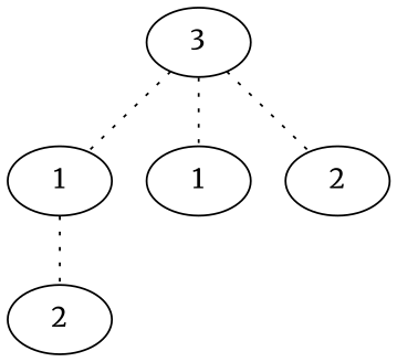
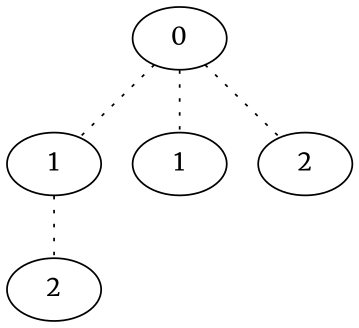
  graph {
    fontname=Merriweather
    node [fontname=Merriweather]
    edge [style=dotted fontname=Merriweather]
-   n1 [label=3]
+   n1 [label=0]
    n2 [label=1]
    n3 [label=1]
    n4 [label=2]
    n5 [label=2]
    n1 -- n2
    n1 -- n3
    n1 -- n4
    n2 -- n5
  }
